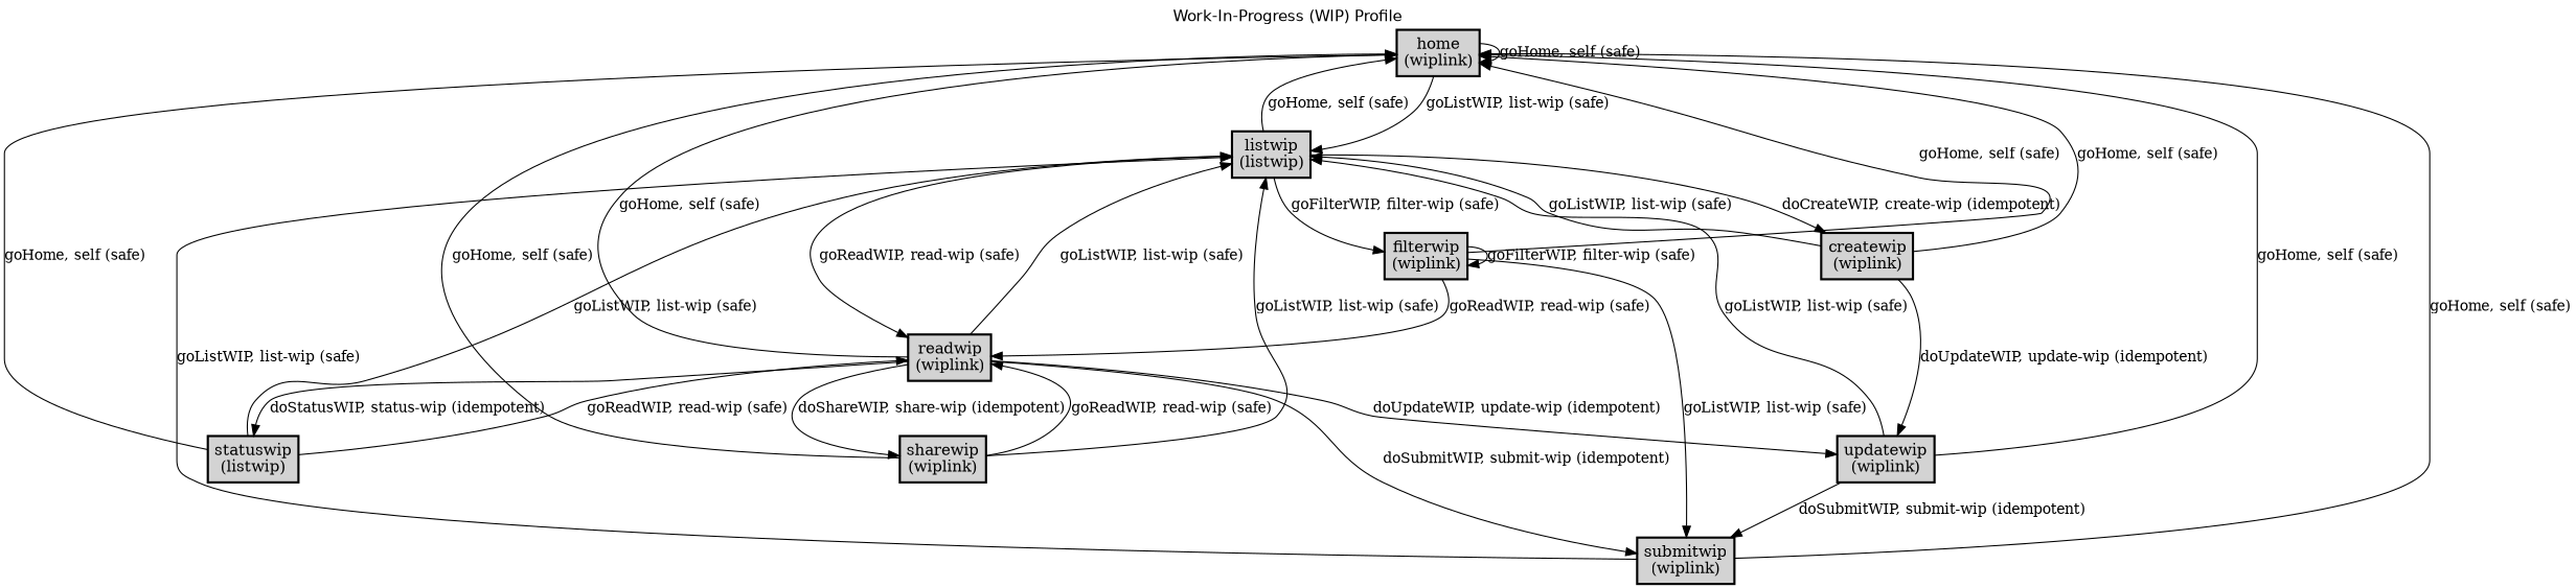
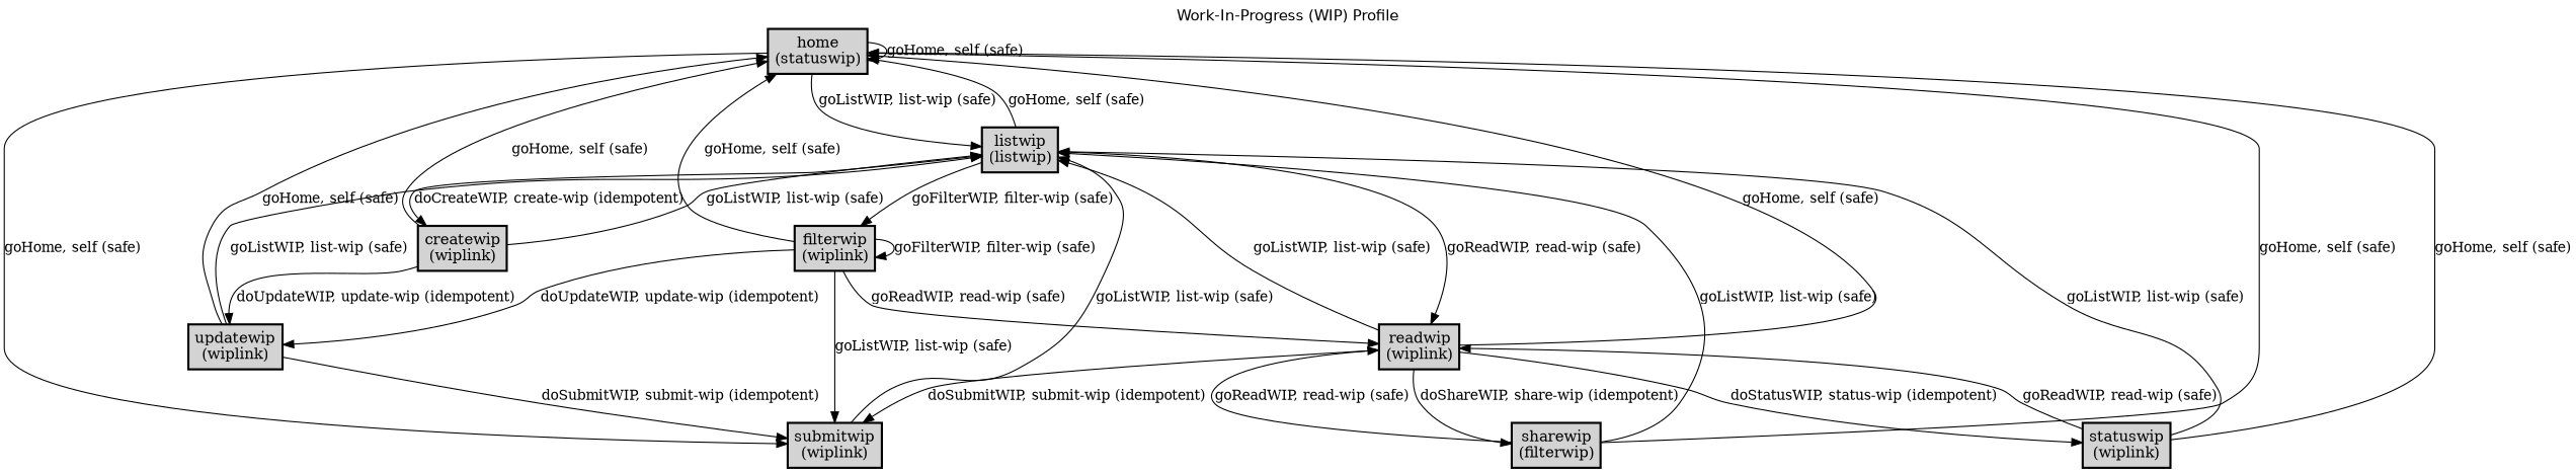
  digraph {
    fontname=Helvetica
    label="Work-In-Progress (WIP) Profile"
    labelloc=t
    node [fillcolor=lightgray margin=0.02 shape=box style="bold,filled"]
    edge [fontsize=13]
-   n1 [label=<<table cellspacing="0" cellpadding="5" border="0"><tr><td>home<br />(wiplink)<br /></td></tr></table>>]
+   n1 [label=<<table cellspacing="0" cellpadding="5" border="0"><tr><td>home<br />(statuswip)<br /></td></tr></table>>]
    n2 [label=<<table cellspacing="0" cellpadding="5" border="0"><tr><td>listwip<br />(listwip)<br /></td></tr></table>>]
    n3 [label=<<table cellspacing="0" cellpadding="5" border="0"><tr><td>createwip<br />(wiplink)<br /></td></tr></table>>]
    n4 [label=<<table cellspacing="0" cellpadding="5" border="0"><tr><td>filterwip<br />(wiplink)<br /></td></tr></table>>]
    n5 [label=<<table cellspacing="0" cellpadding="5" border="0"><tr><td>readwip<br />(wiplink)<br /></td></tr></table>>]
    n6 [label=<<table cellspacing="0" cellpadding="5" border="0"><tr><td>updatewip<br />(wiplink)<br /></td></tr></table>>]
    n7 [label=<<table cellspacing="0" cellpadding="5" border="0"><tr><td>submitwip<br />(wiplink)<br /></td></tr></table>>]
-   n8 [label=<<table cellspacing="0" cellpadding="5" border="0"><tr><td>sharewip<br />(wiplink)<br /></td></tr></table>>]
-   n9 [label=<<table cellspacing="0" cellpadding="5" border="0"><tr><td>statuswip<br />(listwip)<br /></td></tr></table>>]
+   n8 [label=<<table cellspacing="0" cellpadding="5" border="0"><tr><td>sharewip<br />(filterwip)<br /></td></tr></table>>]
+   n9 [label=<<table cellspacing="0" cellpadding="5" border="0"><tr><td>statuswip<br />(wiplink)<br /></td></tr></table>>]
    n1 -> n1 [label="goHome, self (safe)"]
    n1 -> n2 [label="goListWIP, list-wip (safe)"]
    n2 -> n1 [label="goHome, self (safe)"]
    n2 -> n3 [label="doCreateWIP, create-wip (idempotent)"]
    n2 -> n4 [label="goFilterWIP, filter-wip (safe)"]
    n2 -> n5 [label="goReadWIP, read-wip (safe)"]
    n3 -> n1 [label="goHome, self (safe)"]
    n3 -> n2 [label="goListWIP, list-wip (safe)"]
    n3 -> n6 [label="doUpdateWIP, update-wip (idempotent)"]
    n4 -> n1 [label="goHome, self (safe)"]
    n4 -> n4 [label="goFilterWIP, filter-wip (safe)"]
    n4 -> n5 [label="goReadWIP, read-wip (safe)"]
    n4 -> n7 [label="goListWIP, list-wip (safe)"]
    n5 -> n1 [label="goHome, self (safe)"]
    n5 -> n2 [label="goListWIP, list-wip (safe)"]
-   n5 -> n6 [label="doUpdateWIP, update-wip (idempotent)"]
+   n4 -> n6 [label="doUpdateWIP, update-wip (idempotent)"]
    n5 -> n7 [label="doSubmitWIP, submit-wip (idempotent)"]
    n5 -> n8 [label="doShareWIP, share-wip (idempotent)"]
    n5 -> n9 [label="doStatusWIP, status-wip (idempotent)"]
    n6 -> n1 [label="goHome, self (safe)"]
    n6 -> n2 [label="goListWIP, list-wip (safe)"]
    n6 -> n7 [label="doSubmitWIP, submit-wip (idempotent)"]
-   n7 -> n1 [label="goHome, self (safe)"]
+   n1 -> n7 [label="goHome, self (safe)"]
    n7 -> n2 [label="goListWIP, list-wip (safe)"]
    n8 -> n1 [label="goHome, self (safe)"]
    n8 -> n2 [label="goListWIP, list-wip (safe)"]
    n8 -> n5 [label="goReadWIP, read-wip (safe)"]
    n9 -> n1 [label="goHome, self (safe)"]
    n9 -> n2 [label="goListWIP, list-wip (safe)"]
    n9 -> n5 [label="goReadWIP, read-wip (safe)"]
  }
